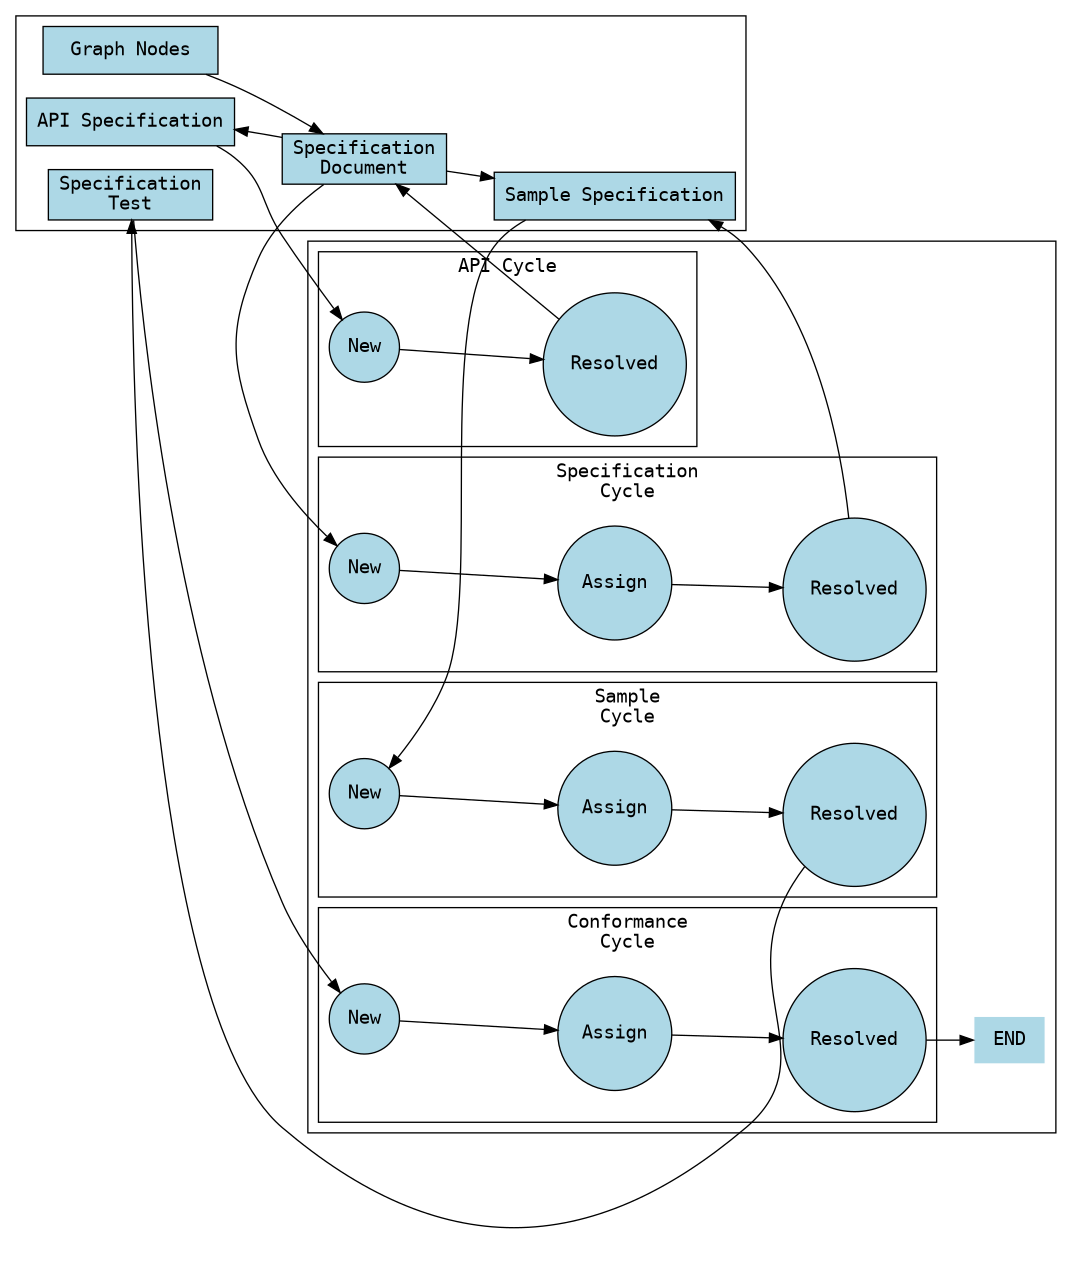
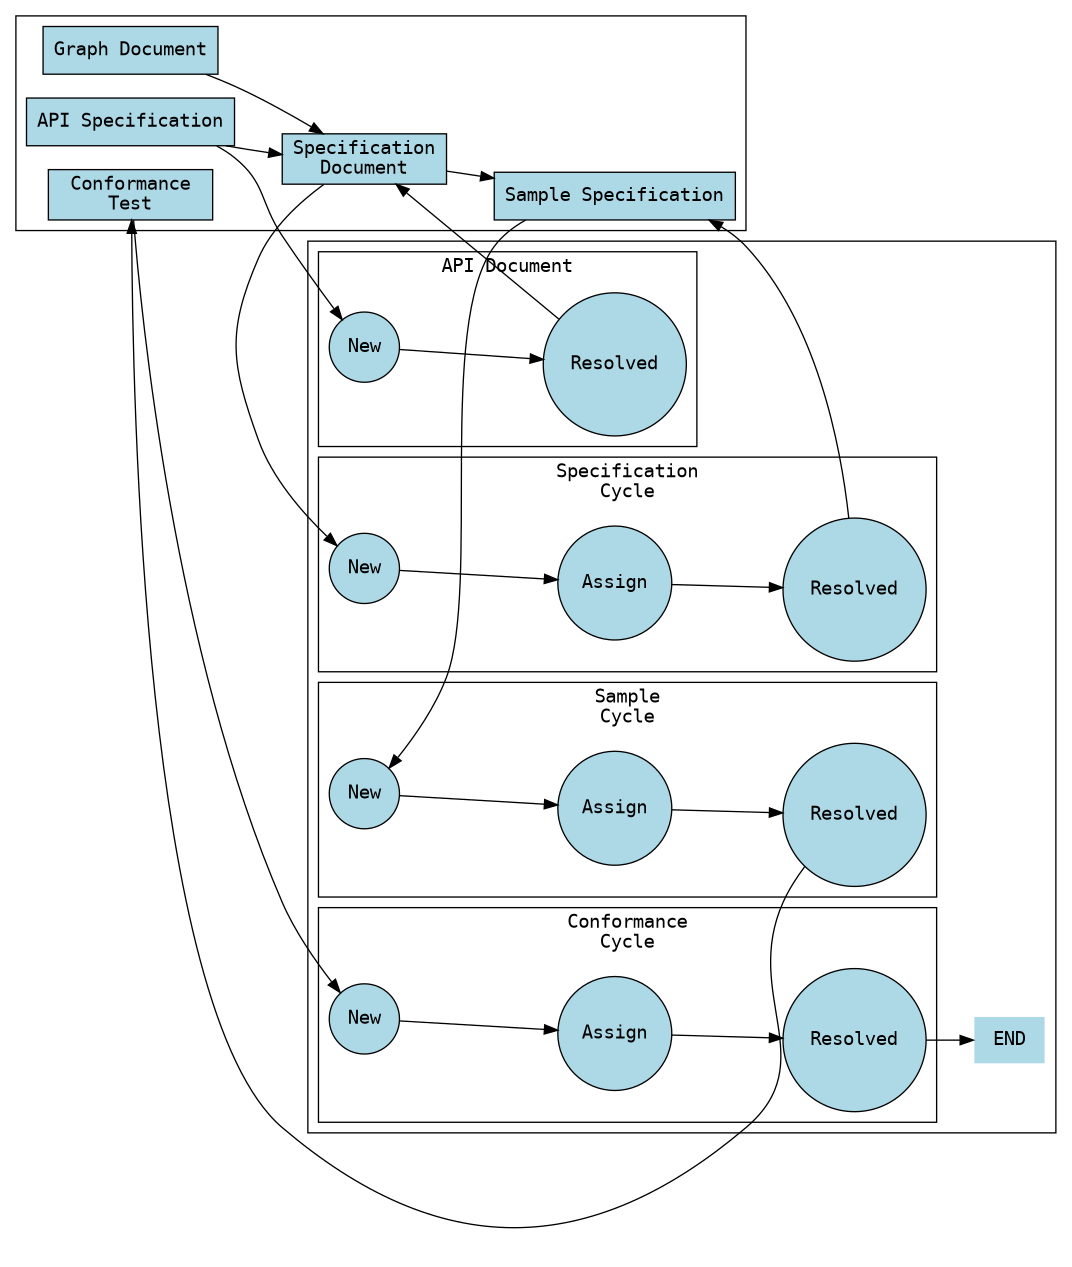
  digraph {
    fontname="DejaVu Sans Mono"
    rankdir=LR
    node [color=black fillcolor=lightblue fontname="DejaVu Sans Mono" shape=circle style=filled]
    edge [fontname="DejaVu Sans Mono"]
    n1 [label=New]
    n2 [label=Resolved]
    n3 [label=New]
    n4 [label=Assign]
    n5 [label=Resolved]
    n6 [label=New]
    n7 [label=Assign]
    n8 [label=Resolved]
    n9 [label=New]
    n10 [label=Assign]
    n11 [label=Resolved]
    n12 [color=white label=END shape=box]
    n13 [label="API Specification" shape=box]
    n14 [label="Specification\nDocument" shape=box]
    n15 [label="Sample Specification" shape=box]
-   n16 [label="Graph Nodes" shape=box]
-   n17 [label="Specification\nTest" shape=box]
+   n16 [label="Graph Document" shape=box]
+   n17 [label="Conformance\nTest" shape=box]
    subgraph cluster_1 {
      rank=min
      n12
      subgraph cluster_2 {
-       label="API Cycle"
+       label="API Document"
        rank=min
        n1
        n2
      }
      subgraph cluster_3 {
        label="Specification\nCycle"
        rank=min
        n3
        n4
        n5
      }
      subgraph cluster_4 {
        label="Sample\nCycle"
        rank=min
        n6
        n7
        n8
      }
      subgraph cluster_5 {
        label="Conformance\nCycle"
        rank=min
        n9
        n10
        n11
      }
    }
    subgraph cluster_6 {
      n13
      n14
      n15
      n16
      n17
    }
    n1 -> n2
    n2 -> n14
    n3 -> n4
    n4 -> n5
    n5 -> n15
    n6 -> n7
    n7 -> n8
    n8 -> n17
    n9 -> n10
    n10 -> n11
    n11 -> n12
    n13 -> n1
-   n14 -> n13
+   n13 -> n14
    n14 -> n3
    n14 -> n15
    n15 -> n6
    n16 -> n14
    n17 -> n9
  }
